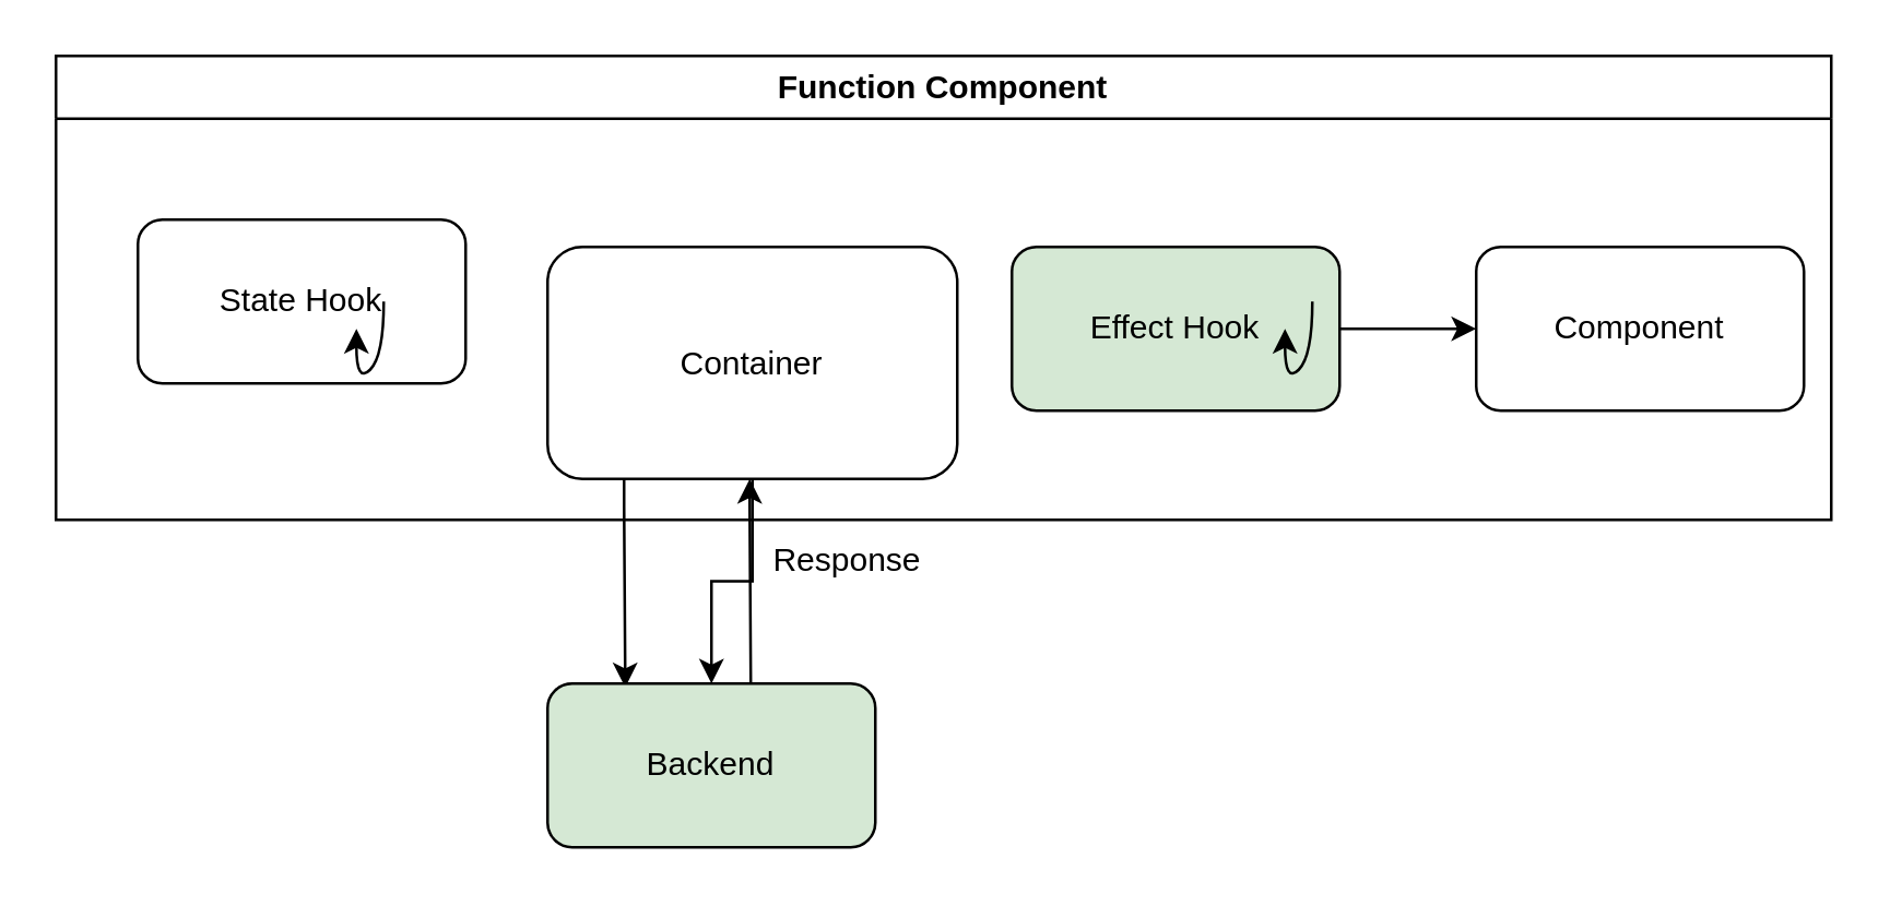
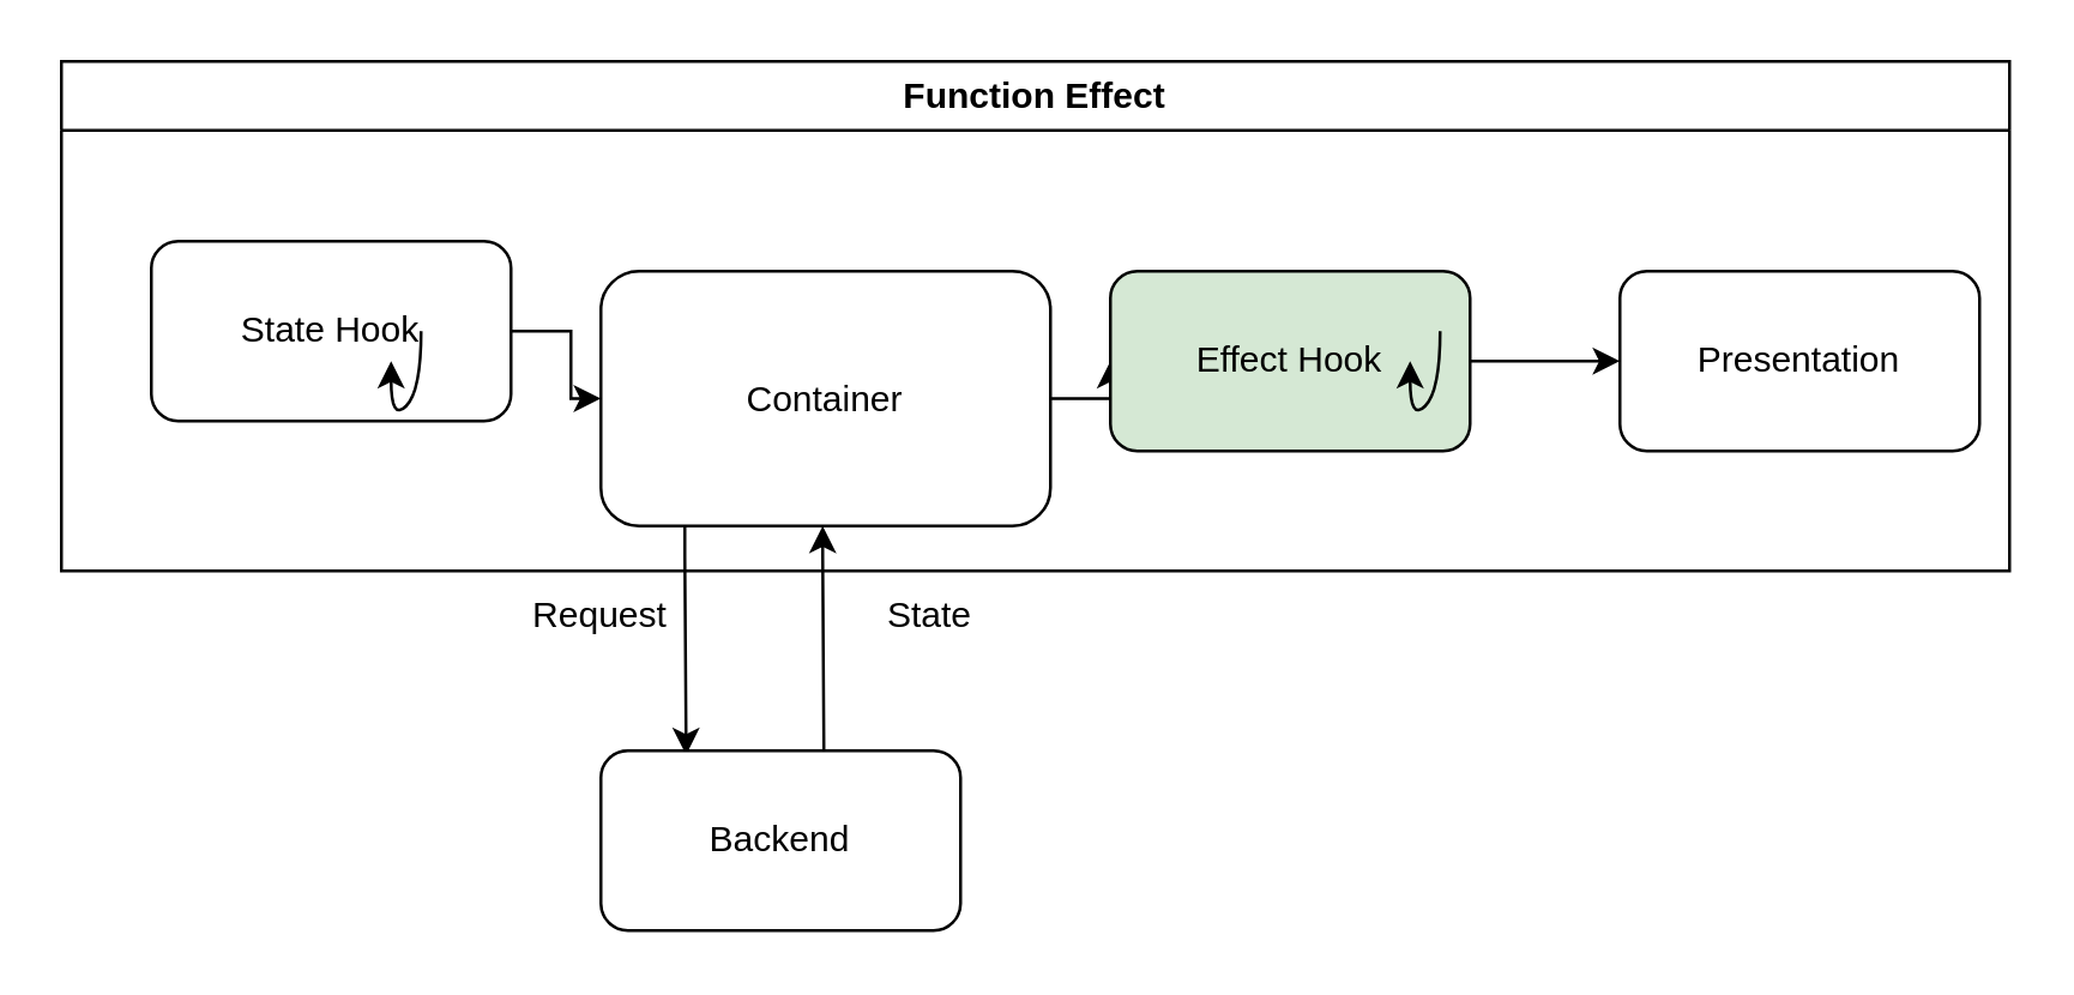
  <mxCell id="0" />
  <mxCell id="1" parent="0" />
- <mxCell id="2" value="Function Component" style="swimlane;whiteSpace=wrap;html=1;" vertex="1" parent="1"><mxGeometry x="20" y="20" width="650" height="170" as="geometry" /></mxCell>
+ <mxCell id="2" value="Function Effect" style="swimlane;whiteSpace=wrap;html=1;" vertex="1" parent="1"><mxGeometry x="20" y="20" width="650" height="170" as="geometry" /></mxCell>
+ <mxCell id="3" style="edgeStyle=orthogonalEdgeStyle;rounded=0;orthogonalLoop=1;jettySize=auto;html=1;entryX=0;entryY=0.5;entryDx=0;entryDy=0;" edge="1" parent="2" source="4" target="6"><mxGeometry relative="1" as="geometry" /></mxCell>
  <mxCell id="4" value="State Hook" style="rounded=1;whiteSpace=wrap;html=1;shadow=0;textShadow=0;glass=0;" vertex="1" parent="2"><mxGeometry x="30" y="60" width="120" height="60" as="geometry" /></mxCell>
- <mxCell id="5" style="edgeStyle=orthogonalEdgeStyle;rounded=0;orthogonalLoop=1;jettySize=auto;html=1;" edge="1" parent="2" source="6" target="16"><mxGeometry relative="1" as="geometry" /></mxCell>
+ <mxCell id="5" style="edgeStyle=orthogonalEdgeStyle;rounded=0;orthogonalLoop=1;jettySize=auto;html=1;entryX=0;entryY=0.5;entryDx=0;entryDy=0;" edge="1" parent="2" source="6" target="10"><mxGeometry relative="1" as="geometry" /></mxCell>
  <mxCell id="6" value="Container" style="rounded=1;whiteSpace=wrap;html=1;" vertex="1" parent="2"><mxGeometry x="180" y="70" width="150" height="85" as="geometry" /></mxCell>
- <mxCell id="7" value="Component" style="rounded=1;whiteSpace=wrap;html=1;" vertex="1" parent="2"><mxGeometry x="520" y="70" width="120" height="60" as="geometry" /></mxCell>
+ <mxCell id="7" value="Presentation" style="rounded=1;whiteSpace=wrap;html=1;" vertex="1" parent="2"><mxGeometry x="520" y="70" width="120" height="60" as="geometry" /></mxCell>
  <mxCell id="8" value="" style="curved=1;endArrow=classic;html=1;rounded=0;startSize=6;" edge="1" parent="2"><mxGeometry width="50" height="50" relative="1" as="geometry"><mxPoint x="120" y="90" as="sourcePoint" /><mxPoint x="110" y="100" as="targetPoint" /><Array as="points"><mxPoint x="120" y="110" /><mxPoint x="110" y="120" /></Array></mxGeometry></mxCell>
  <mxCell id="9" style="edgeStyle=orthogonalEdgeStyle;rounded=0;orthogonalLoop=1;jettySize=auto;html=1;entryX=0;entryY=0.5;entryDx=0;entryDy=0;" edge="1" parent="2" source="10" target="7"><mxGeometry relative="1" as="geometry" /></mxCell>
  <mxCell id="10" value="Effect Hook" style="rounded=1;whiteSpace=wrap;html=1;shadow=0;textShadow=0;glass=0;fillColor=#d5e8d4;" vertex="1" parent="2"><mxGeometry x="350" y="70" width="120" height="60" as="geometry" /></mxCell>
  <mxCell id="11" value="" style="curved=1;endArrow=classic;html=1;rounded=0;startSize=6;" edge="1" parent="2"><mxGeometry width="50" height="50" relative="1" as="geometry"><mxPoint x="460" y="90" as="sourcePoint" /><mxPoint x="450" y="100" as="targetPoint" /><Array as="points"><mxPoint x="460" y="110" /><mxPoint x="450" y="120" /></Array></mxGeometry></mxCell>
  <mxCell id="12" style="edgeStyle=orthogonalEdgeStyle;rounded=0;orthogonalLoop=1;jettySize=auto;html=1;entryX=0.237;entryY=0.018;entryDx=0;entryDy=0;entryPerimeter=0;" edge="1" parent="1" source="6"><mxGeometry relative="1" as="geometry"><mxPoint x="228.44" y="251.44" as="targetPoint" /><Array as="points"><mxPoint x="228" y="185" /><mxPoint x="228" y="185" /></Array></mxGeometry></mxCell>
  <mxCell id="13" style="edgeStyle=orthogonalEdgeStyle;rounded=0;orthogonalLoop=1;jettySize=auto;html=1;entryX=0.62;entryY=0.008;entryDx=0;entryDy=0;entryPerimeter=0;endArrow=none;endFill=0;startArrow=classic;startFill=1;" edge="1" parent="1" source="6"><mxGeometry relative="1" as="geometry"><mxPoint x="274.4" y="250.64" as="targetPoint" /><Array as="points"><mxPoint x="274" y="185" /><mxPoint x="274" y="185" /></Array></mxGeometry></mxCell>
- <mxCell id="15" value="Response" style="text;html=1;align=center;verticalAlign=middle;whiteSpace=wrap;rounded=0;" vertex="1" parent="1"><mxGeometry x="280" y="190" width="60" height="30" as="geometry" /></mxCell>
- <mxCell id="16" value="Backend" style="rounded=1;whiteSpace=wrap;html=1;fillColor=#d5e8d4;" vertex="1" parent="1"><mxGeometry x="200" y="250" width="120" height="60" as="geometry" /></mxCell>
+ <mxCell id="14" value="Request" style="text;html=1;align=center;verticalAlign=middle;whiteSpace=wrap;rounded=0;" vertex="1" parent="1"><mxGeometry x="170" y="190" width="60" height="30" as="geometry" /></mxCell>
+ <mxCell id="15" value="State" style="text;html=1;align=center;verticalAlign=middle;whiteSpace=wrap;rounded=0;" vertex="1" parent="1"><mxGeometry x="280" y="190" width="60" height="30" as="geometry" /></mxCell>
+ <mxCell id="16" value="Backend" style="rounded=1;whiteSpace=wrap;html=1;" vertex="1" parent="1"><mxGeometry x="200" y="250" width="120" height="60" as="geometry" /></mxCell>
